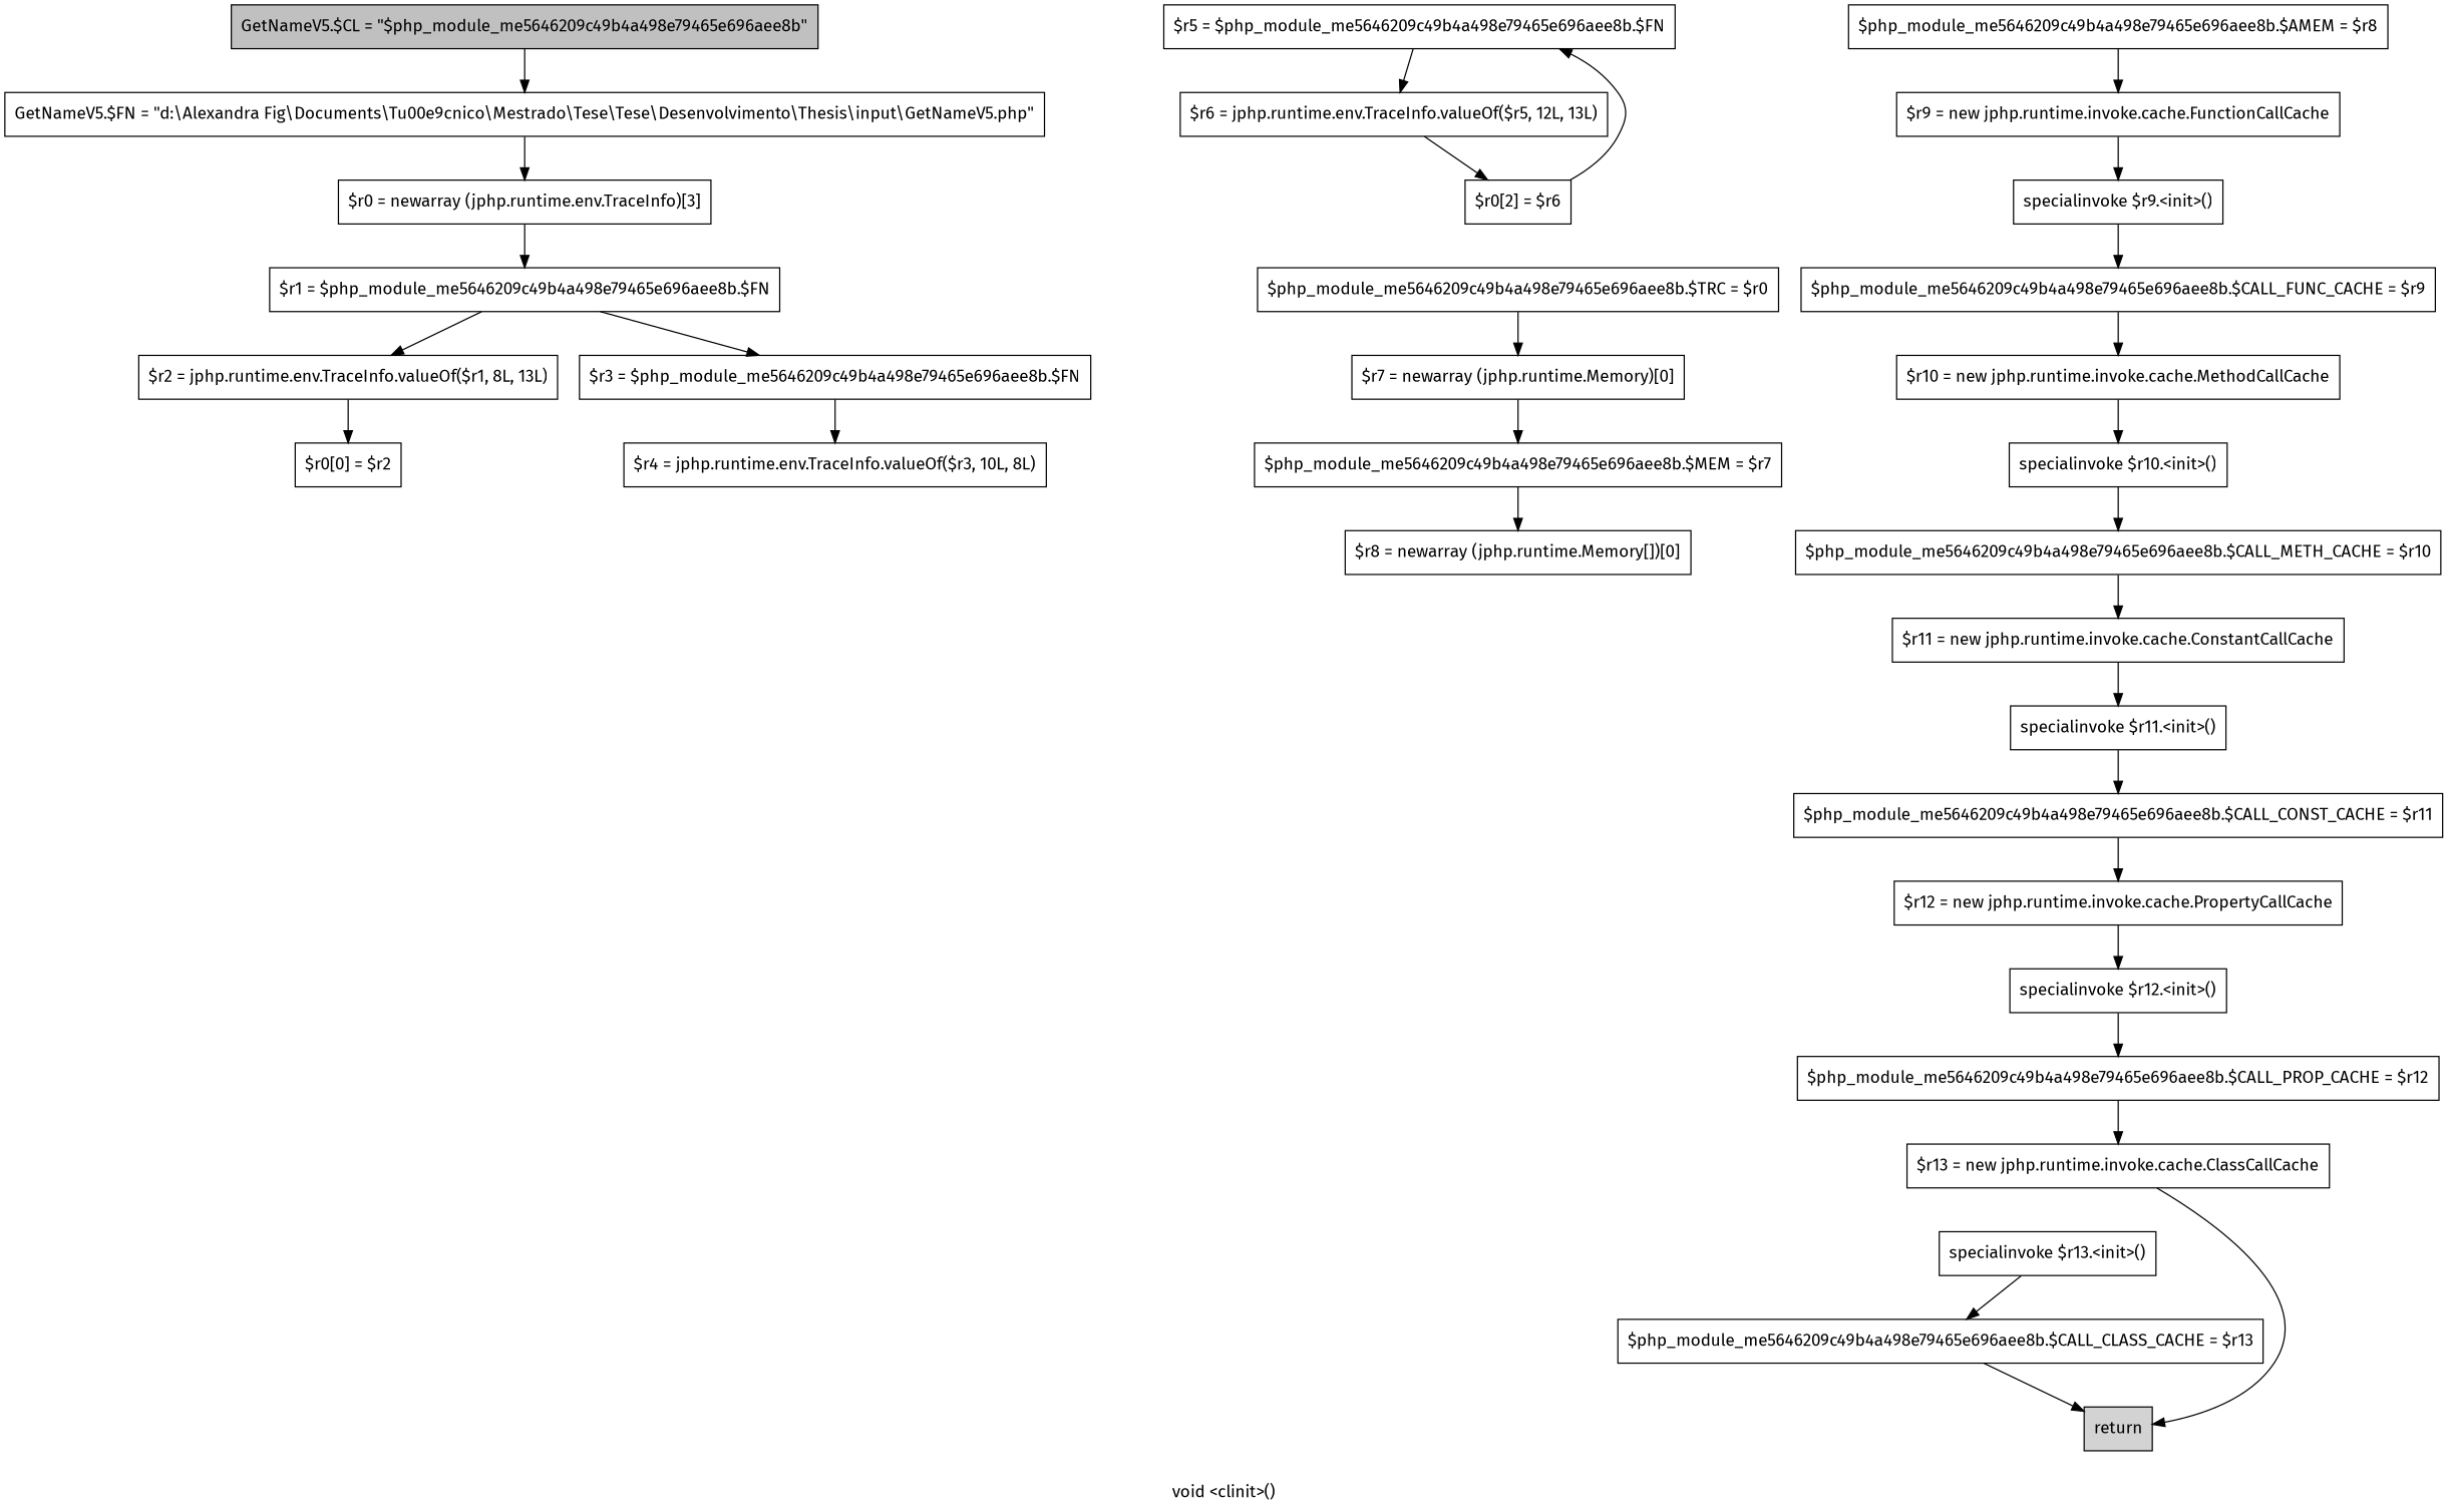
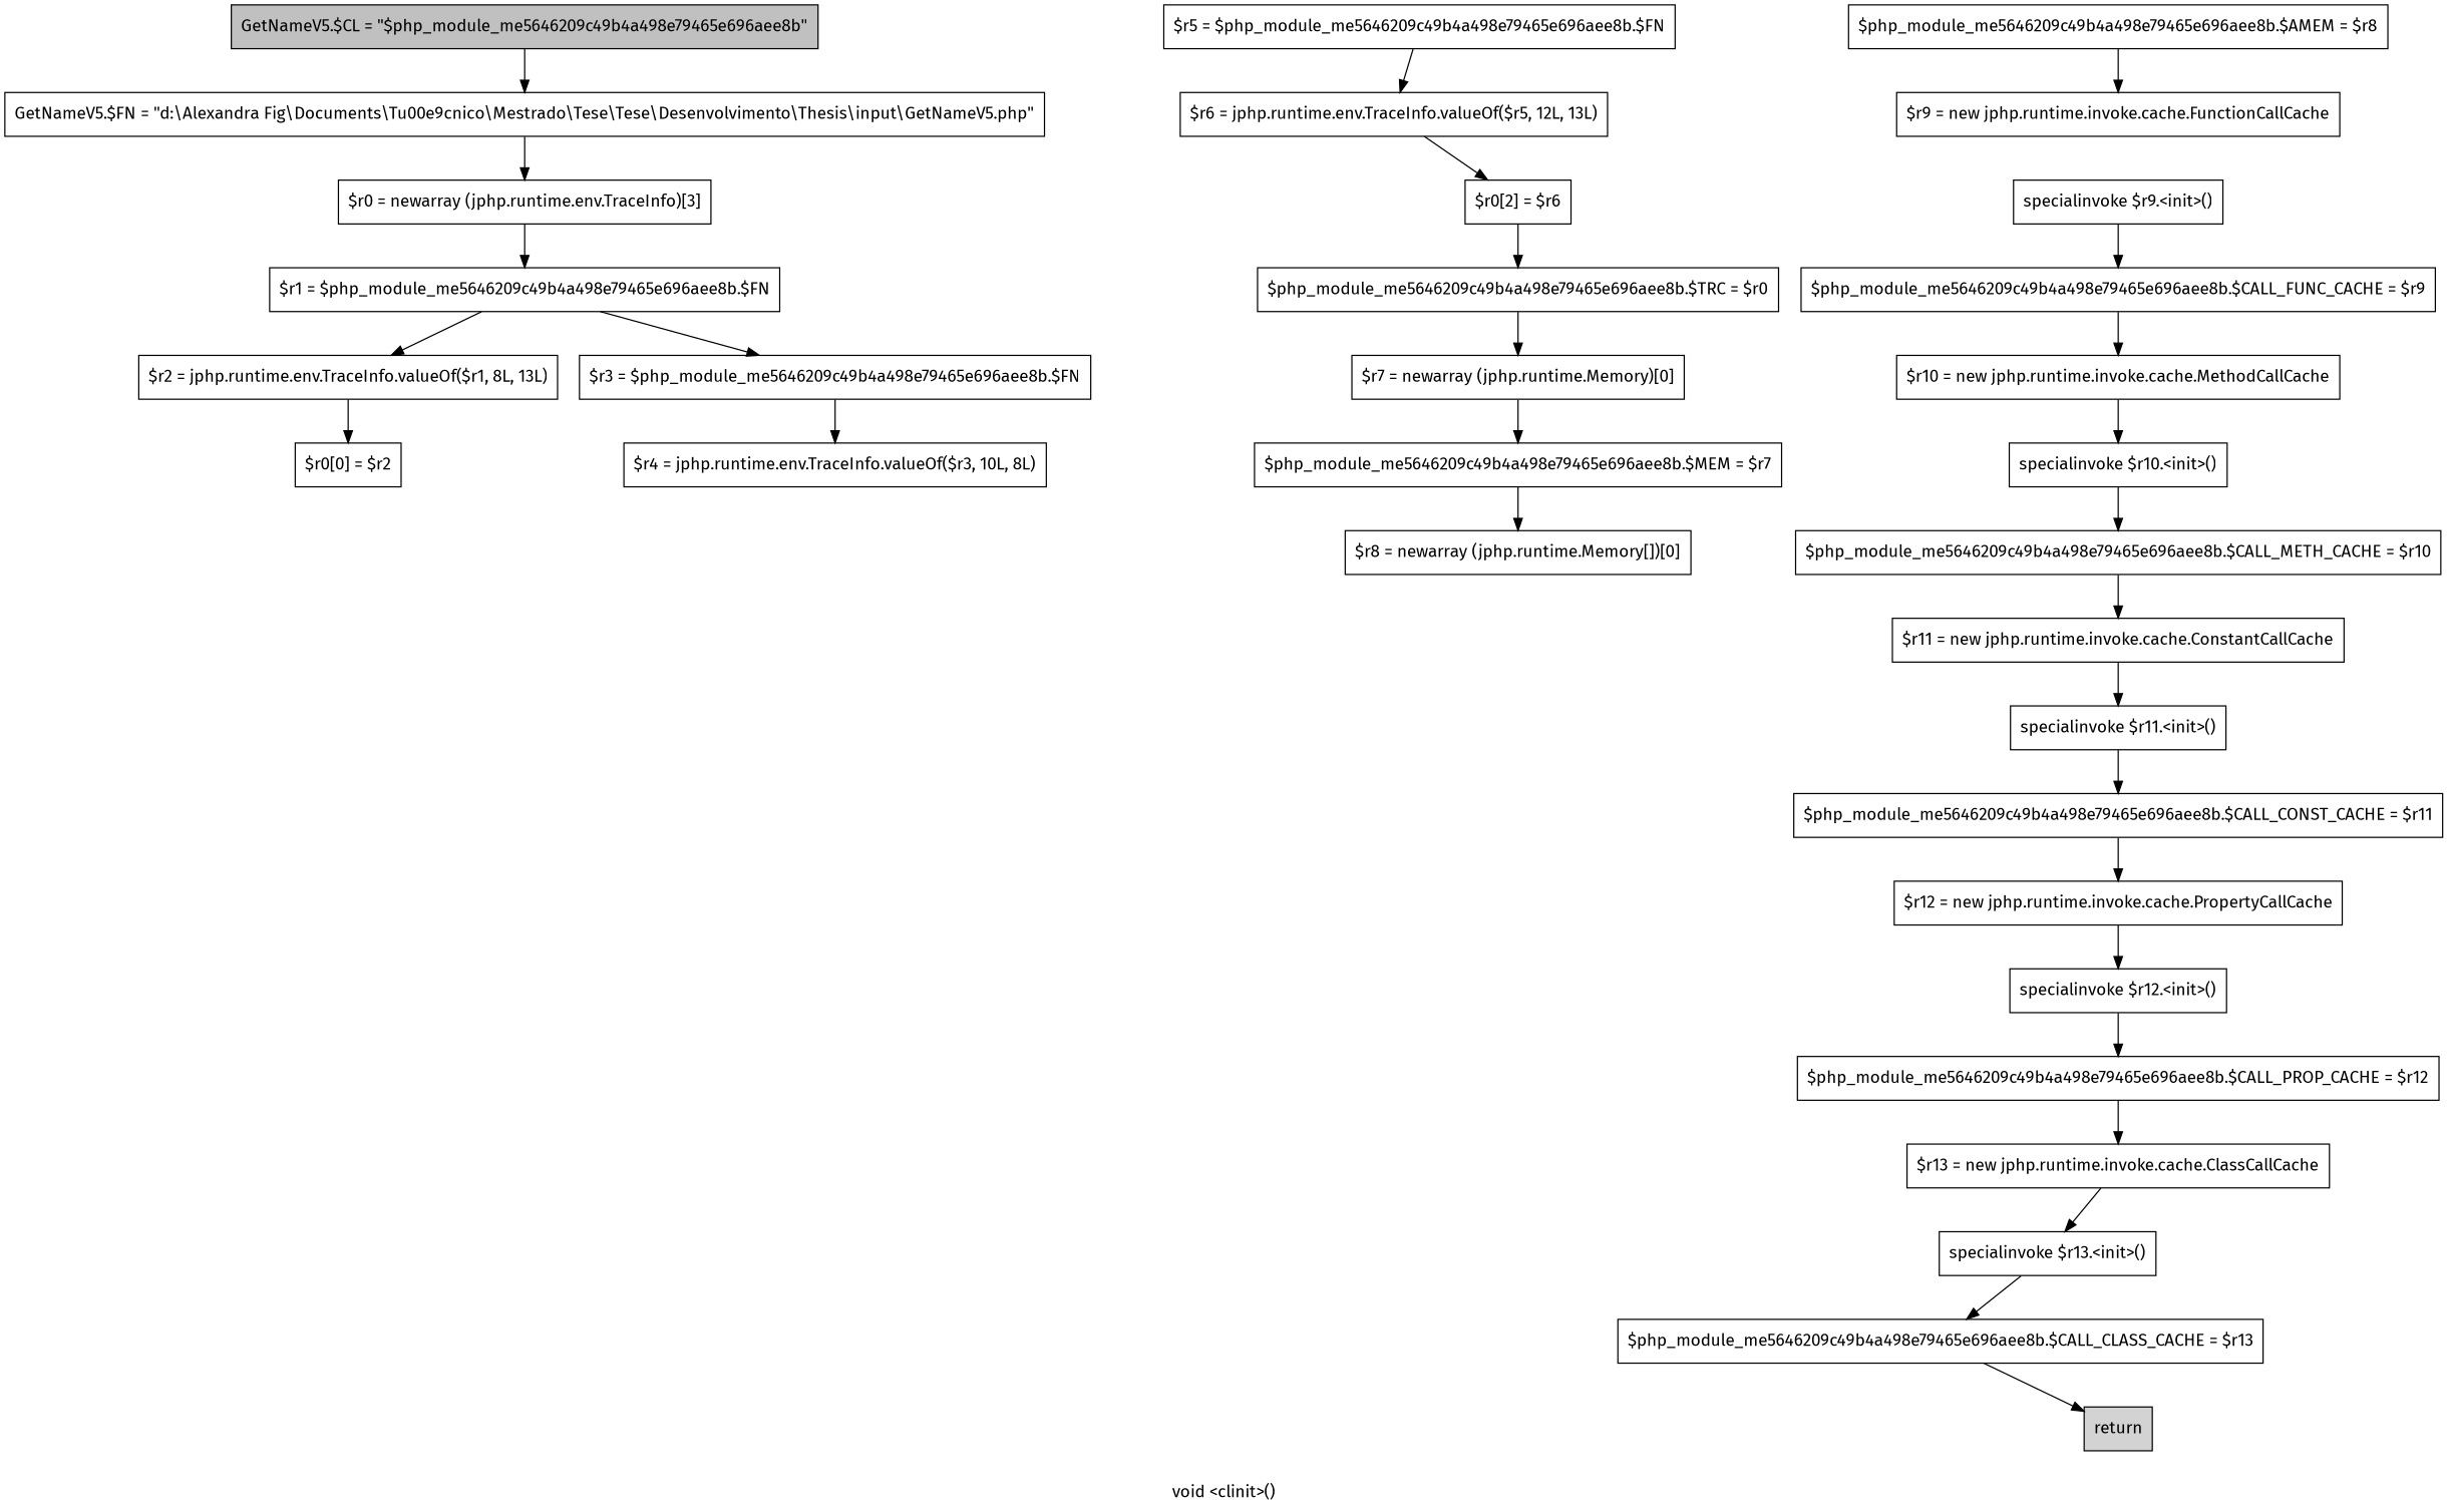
  digraph {
    fontname="Fira Sans"
    label="void <clinit>()"
    node [fontname="Fira Sans" shape=box]
    edge [fontname="Fira Sans"]
    n1 [fillcolor=gray label="GetNameV5.$CL = \"$php_module_me5646209c49b4a498e79465e696aee8b\"" style=filled]
    n2 [label="GetNameV5.$FN = \"d:\\Alexandra Fig\\Documents\\T\u00e9cnico\\Mestrado\\Tese\\Tese\\Desenvolvimento\\Thesis\\input\\GetNameV5.php\""]
    n3 [label="$r0 = newarray (jphp.runtime.env.TraceInfo)[3]"]
    n4 [label="$r1 = $php_module_me5646209c49b4a498e79465e696aee8b.$FN"]
    n5 [label="$r2 = jphp.runtime.env.TraceInfo.valueOf($r1, 8L, 13L)"]
    n6 [label="$r3 = $php_module_me5646209c49b4a498e79465e696aee8b.$FN"]
    n7 [label="$r0[0] = $r2"]
    n8 [label="$r4 = jphp.runtime.env.TraceInfo.valueOf($r3, 10L, 8L)"]
    n9 [label="$r5 = $php_module_me5646209c49b4a498e79465e696aee8b.$FN"]
    n10 [label="$r6 = jphp.runtime.env.TraceInfo.valueOf($r5, 12L, 13L)"]
    n11 [label="$r0[2] = $r6"]
    n12 [label="$php_module_me5646209c49b4a498e79465e696aee8b.$TRC = $r0"]
    n13 [label="$r7 = newarray (jphp.runtime.Memory)[0]"]
    n14 [label="$php_module_me5646209c49b4a498e79465e696aee8b.$MEM = $r7"]
    n15 [label="$r8 = newarray (jphp.runtime.Memory[])[0]"]
    n16 [label="$php_module_me5646209c49b4a498e79465e696aee8b.$AMEM = $r8"]
    n17 [label="$r9 = new jphp.runtime.invoke.cache.FunctionCallCache"]
    n18 [label="specialinvoke $r9.<init>()"]
    n19 [label="$php_module_me5646209c49b4a498e79465e696aee8b.$CALL_FUNC_CACHE = $r9"]
    n20 [label="$r10 = new jphp.runtime.invoke.cache.MethodCallCache"]
    n21 [label="specialinvoke $r10.<init>()"]
    n22 [label="$php_module_me5646209c49b4a498e79465e696aee8b.$CALL_METH_CACHE = $r10"]
    n23 [label="$r11 = new jphp.runtime.invoke.cache.ConstantCallCache"]
    n24 [label="specialinvoke $r11.<init>()"]
    n25 [label="$php_module_me5646209c49b4a498e79465e696aee8b.$CALL_CONST_CACHE = $r11"]
    n26 [label="$r12 = new jphp.runtime.invoke.cache.PropertyCallCache"]
    n27 [label="specialinvoke $r12.<init>()"]
    n28 [label="$php_module_me5646209c49b4a498e79465e696aee8b.$CALL_PROP_CACHE = $r12"]
    n29 [label="$r13 = new jphp.runtime.invoke.cache.ClassCallCache"]
    n30 [label="specialinvoke $r13.<init>()"]
    n31 [label="$php_module_me5646209c49b4a498e79465e696aee8b.$CALL_CLASS_CACHE = $r13"]
    n32 [fillcolor=lightgray label=return style=filled]
    n1 -> n2
    n2 -> n3
    n3 -> n4
    n4 -> n5
    n4 -> n6
    n5 -> n7
    n6 -> n8
    n9 -> n10
    n10 -> n11
-   n11 -> n9
+   n11 -> n12
    n12 -> n13
    n13 -> n14
    n14 -> n15
    n16 -> n17
-   n17 -> n18
    n18 -> n19
    n19 -> n20
    n20 -> n21
    n21 -> n22
    n22 -> n23
    n23 -> n24
    n24 -> n25
    n25 -> n26
    n26 -> n27
    n27 -> n28
    n28 -> n29
-   n29 -> n32
+   n29 -> n30
    n30 -> n31
    n31 -> n32
  }
